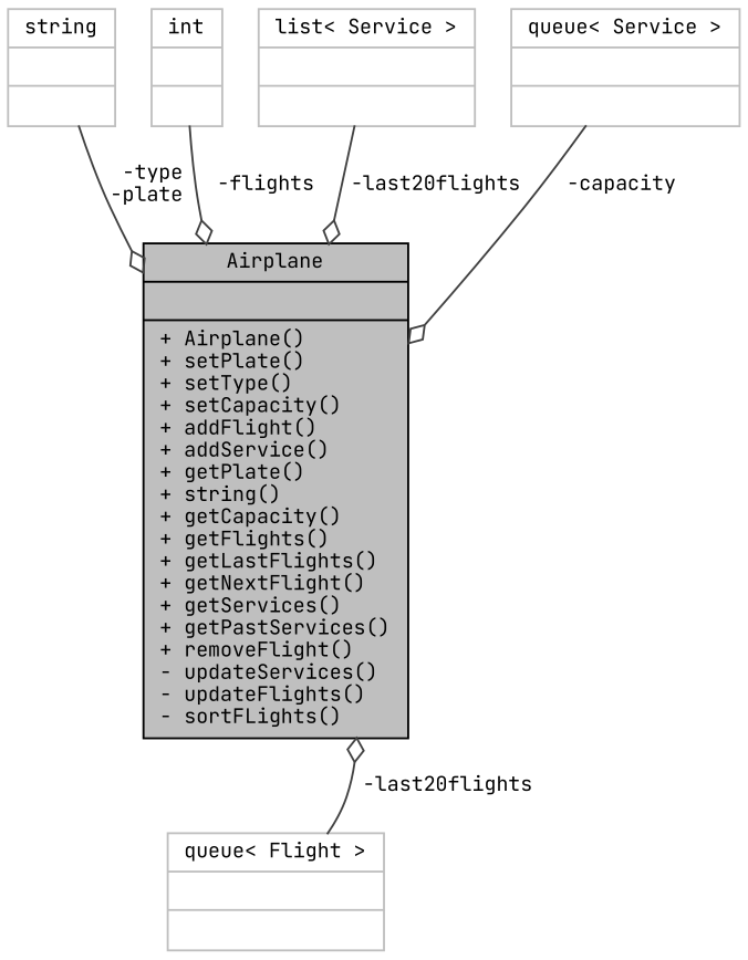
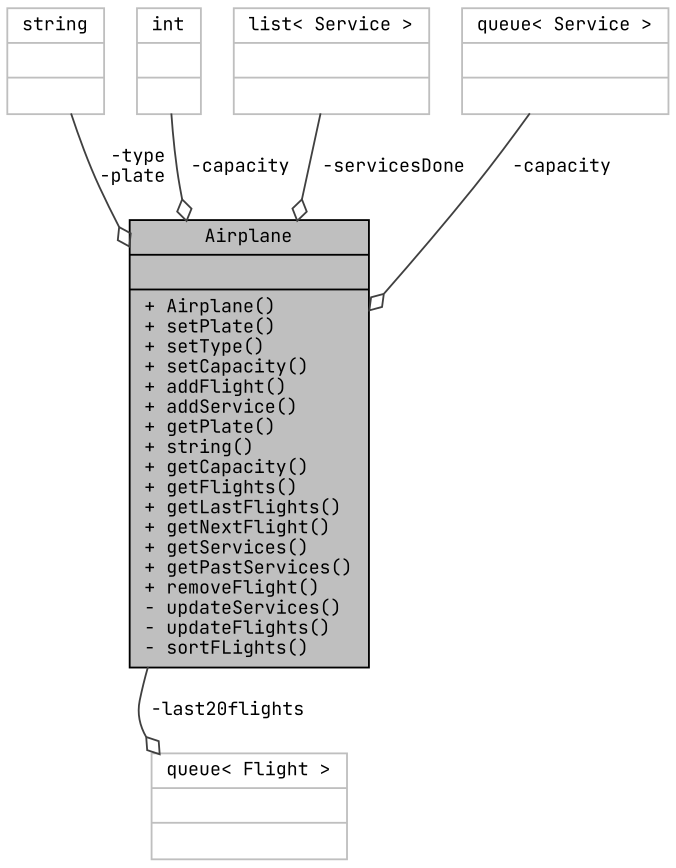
  digraph {
    fontname="JetBrains Mono"
    node [color=grey75 fontname="JetBrains Mono" fontsize=10 shape=record]
    edge [arrowhead=odiamond color=grey25 fontname="JetBrains Mono" fontsize=10 labelfontname=Helvetica labelfontsize=10 style=solid]
    n1 [color=black fillcolor=grey75 fontcolor=black height=0.2 label="{Airplane\n||+ Airplane()\l+ setPlate()\l+ setType()\l+ setCapacity()\l+ addFlight()\l+ addService()\l+ getPlate()\l+ string()\l+ getCapacity()\l+ getFlights()\l+ getLastFlights()\l+ getNextFlight()\l+ getServices()\l+ getPastServices()\l+ removeFlight()\l- updateServices()\l- updateFlights()\l- sortFLights()\l}" style=filled width=0.4]
    n2 [height=0.2 label="{string\n||}" width=0.4]
    n3 [height=0.2 label="{queue\< Flight \>\n||}" width=0.4]
    n4 [height=0.2 label="{int\n||}" width=0.4]
    n5 [height=0.2 label="{list\< Service \>\n||}" width=0.4]
    n6 [height=0.2 label="{queue\< Service \>\n||}" width=0.4]
    n2 -> n1 [label=" -type\n-plate"]
-   n3 -> n1 [label=" -last20flights"]
-   n4 -> n1 [label=" -flights"]
-   n5 -> n1 [label=" -last20flights"]
+   n1 -> n3 [label=" -last20flights"]
+   n4 -> n1 [label=" -capacity"]
+   n5 -> n1 [label=" -servicesDone"]
    n6 -> n1 [label=" -capacity"]
  }
